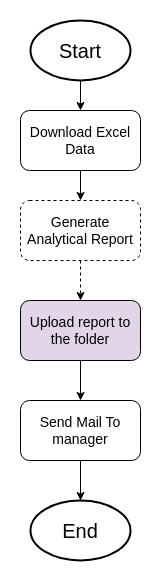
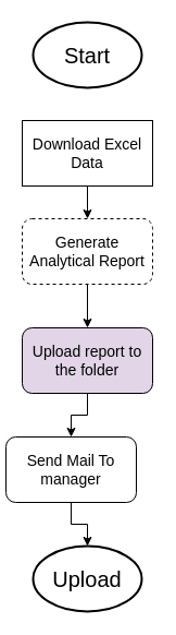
  <mxCell id="0" />
  <mxCell id="1" parent="0" />
- <mxCell id="2" style="edgeStyle=orthogonalEdgeStyle;rounded=0;orthogonalLoop=1;jettySize=auto;html=1;exitX=0.5;exitY=1;exitDx=0;exitDy=0;exitPerimeter=0;" parent="1" source="3" target="5" edge="1"><mxGeometry relative="1" as="geometry" /></mxCell>
  <mxCell id="3" value="&lt;font style=&quot;font-size: 20px;&quot;&gt;Start&lt;/font&gt;" style="strokeWidth=2;html=1;shape=mxgraph.flowchart.start_1;whiteSpace=wrap;" parent="1" vertex="1"><mxGeometry x="30" y="20" width="100" height="60" as="geometry" /></mxCell>
  <mxCell id="4" value="" style="edgeStyle=orthogonalEdgeStyle;rounded=0;orthogonalLoop=1;jettySize=auto;html=1;" edge="1" parent="1" source="5" target="7"><mxGeometry relative="1" as="geometry" /></mxCell>
- <mxCell id="5" value="&lt;font style=&quot;font-size: 14px;&quot;&gt;Download Excel Data&lt;/font&gt;" style="rounded=1;whiteSpace=wrap;html=1;" parent="1" vertex="1"><mxGeometry x="20" y="110" width="120" height="60" as="geometry" /></mxCell>
- <mxCell id="6" value="" style="edgeStyle=orthogonalEdgeStyle;rounded=0;orthogonalLoop=1;jettySize=auto;html=1;dashed=1;" edge="1" parent="1" source="7" target="12"><mxGeometry relative="1" as="geometry" /></mxCell>
+ <mxCell id="5" value="&lt;font style=&quot;font-size: 14px;&quot;&gt;Download Excel Data&lt;/font&gt;" style="whiteSpace=wrap;html=1;rounded=0;" parent="1" vertex="1"><mxGeometry x="20" y="110" width="120" height="60" as="geometry" /></mxCell>
+ <mxCell id="6" value="" style="edgeStyle=orthogonalEdgeStyle;rounded=0;orthogonalLoop=1;jettySize=auto;html=1;" edge="1" parent="1" source="7" target="12"><mxGeometry relative="1" as="geometry" /></mxCell>
  <mxCell id="7" value="&lt;span style=&quot;font-size: 14px;&quot;&gt;Generate Analytical Report&lt;/span&gt;" style="rounded=1;whiteSpace=wrap;html=1;dashed=1;" parent="1" vertex="1"><mxGeometry x="20" y="200" width="120" height="60" as="geometry" /></mxCell>
  <mxCell id="8" value="" style="edgeStyle=orthogonalEdgeStyle;rounded=0;orthogonalLoop=1;jettySize=auto;html=1;" parent="1" source="9" target="10" edge="1"><mxGeometry relative="1" as="geometry" /></mxCell>
- <mxCell id="9" value="&lt;font style=&quot;font-size: 14px;&quot;&gt;Send Mail To manager&lt;/font&gt;" style="rounded=1;whiteSpace=wrap;html=1;" parent="1" vertex="1"><mxGeometry x="20" y="400" width="120" height="60" as="geometry" /></mxCell>
- <mxCell id="10" value="&lt;font style=&quot;font-size: 20px;&quot;&gt;End&lt;/font&gt;" style="strokeWidth=2;html=1;shape=mxgraph.flowchart.start_1;whiteSpace=wrap;" parent="1" vertex="1"><mxGeometry x="30" y="500" width="100" height="60" as="geometry" /></mxCell>
+ <mxCell id="9" value="&lt;font style=&quot;font-size: 14px;&quot;&gt;Send Mail To manager&lt;/font&gt;" style="rounded=1;whiteSpace=wrap;html=1;" parent="1" vertex="1"><mxGeometry x="5" y="400" width="120" height="60" as="geometry" /></mxCell>
+ <mxCell id="10" value="&lt;font style=&quot;font-size: 20px;&quot;&gt;Upload&lt;/font&gt;" style="strokeWidth=2;html=1;shape=mxgraph.flowchart.start_1;whiteSpace=wrap;" parent="1" vertex="1"><mxGeometry x="30" y="500" width="100" height="60" as="geometry" /></mxCell>
  <mxCell id="11" value="" style="edgeStyle=orthogonalEdgeStyle;rounded=0;orthogonalLoop=1;jettySize=auto;html=1;" edge="1" parent="1" source="12" target="9"><mxGeometry relative="1" as="geometry" /></mxCell>
  <mxCell id="12" value="&lt;span style=&quot;font-size: 14px;&quot;&gt;Upload report to the folder&lt;/span&gt;" style="rounded=1;whiteSpace=wrap;html=1;fillColor=#e1d5e7;" vertex="1" parent="1"><mxGeometry x="20" y="300" width="120" height="60" as="geometry" /></mxCell>
